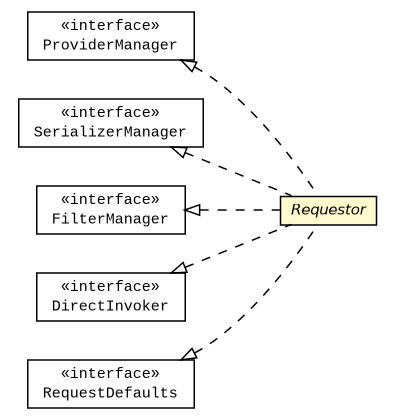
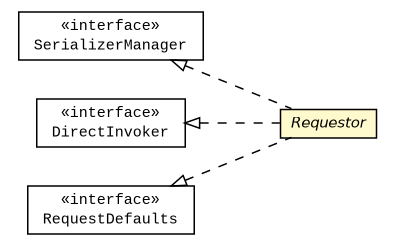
  digraph {
    fontname="Liberation Mono"
    nodesep=0.25
    rankdir=LR
    ranksep=0.5
    node [fontcolor=black fontname="Liberation Mono" fontsize=10.0 shape=plaintext]
    edge [arrowtail=empty dir=back fontname="Liberation Mono" fontsize=10 headport=p labelfontname=Helvetica labelfontsize=10 style=dashed tailport=p]
    n1 [label=<<table title="io.reinert.requestor.Requestor" border="0" cellborder="1" cellspacing="0" cellpadding="2" port="p" bgcolor="lemonChiffon" href="./Requestor.html"> 		<tr><td><table border="0" cellspacing="0" cellpadding="1"> <tr><td align="center" balign="center"><font face="Helvetica-Oblique"> Requestor </font></td></tr> 		</table></td></tr> 		</table>>]
-   n2 [label=<<table title="io.reinert.requestor.ProviderManager" border="0" cellborder="1" cellspacing="0" cellpadding="2" port="p" href="./ProviderManager.html"> 		<tr><td><table border="0" cellspacing="0" cellpadding="1"> <tr><td align="center" balign="center"> &#171;interface&#187; </td></tr> <tr><td align="center" balign="center"> ProviderManager </td></tr> 		</table></td></tr> 		</table>>]
    n3 [label=<<table title="io.reinert.requestor.SerializerManager" border="0" cellborder="1" cellspacing="0" cellpadding="2" port="p" href="./SerializerManager.html"> 		<tr><td><table border="0" cellspacing="0" cellpadding="1"> <tr><td align="center" balign="center"> &#171;interface&#187; </td></tr> <tr><td align="center" balign="center"> SerializerManager </td></tr> 		</table></td></tr> 		</table>>]
-   n4 [label=<<table title="io.reinert.requestor.FilterManager" border="0" cellborder="1" cellspacing="0" cellpadding="2" port="p" href="./FilterManager.html"> 		<tr><td><table border="0" cellspacing="0" cellpadding="1"> <tr><td align="center" balign="center"> &#171;interface&#187; </td></tr> <tr><td align="center" balign="center"> FilterManager </td></tr> 		</table></td></tr> 		</table>>]
    n5 [label=<<table title="io.reinert.requestor.DirectInvoker" border="0" cellborder="1" cellspacing="0" cellpadding="2" port="p" href="./DirectInvoker.html"> 		<tr><td><table border="0" cellspacing="0" cellpadding="1"> <tr><td align="center" balign="center"> &#171;interface&#187; </td></tr> <tr><td align="center" balign="center"> DirectInvoker </td></tr> 		</table></td></tr> 		</table>>]
    n6 [label=<<table title="io.reinert.requestor.RequestDefaults" border="0" cellborder="1" cellspacing="0" cellpadding="2" port="p" href="./RequestDefaults.html"> 		<tr><td><table border="0" cellspacing="0" cellpadding="1"> <tr><td align="center" balign="center"> &#171;interface&#187; </td></tr> <tr><td align="center" balign="center"> RequestDefaults </td></tr> 		</table></td></tr> 		</table>>]
-   n2 -> n1
    n3 -> n1
-   n4 -> n1
    n5 -> n1
    n6 -> n1
  }
